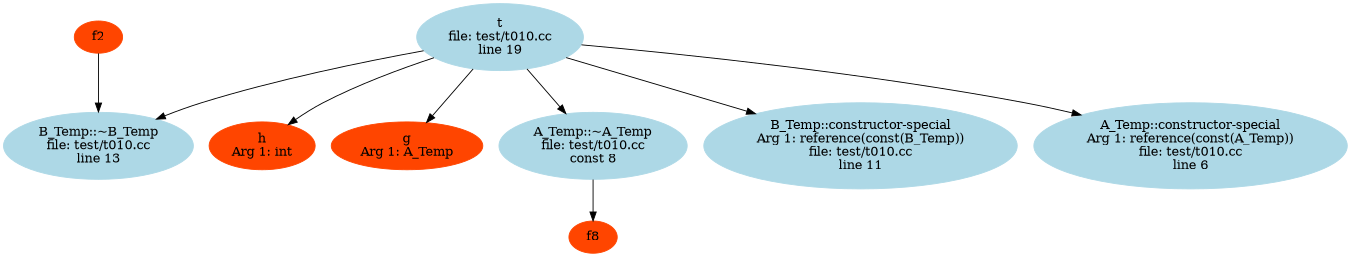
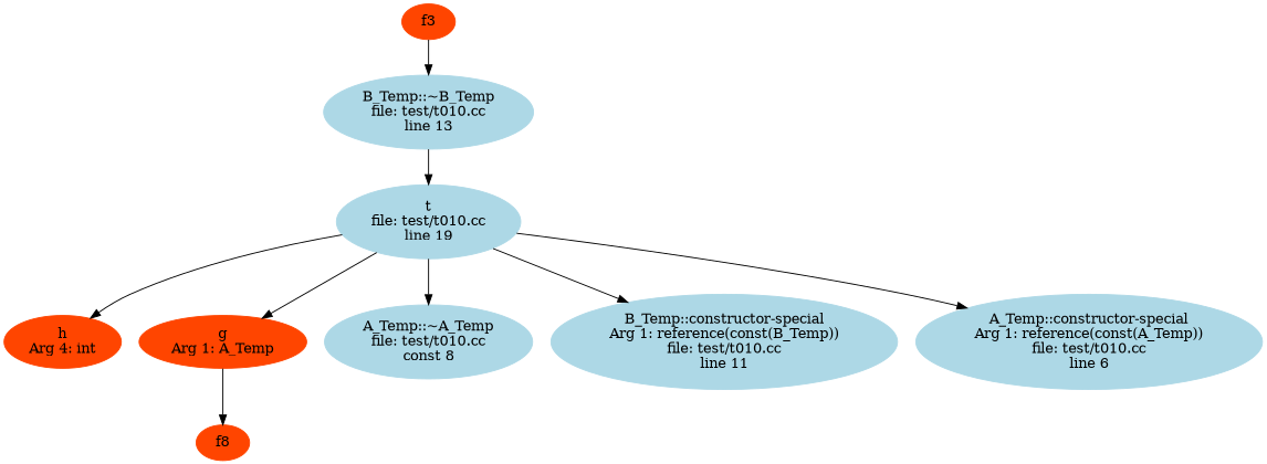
  digraph {
    node [color=lightblue style=filled]
    edge [arrowtail=odot]
    n1 [label="t\nfile: test/t010.cc\nline 19"]
    n2 [label="B_Temp::~B_Temp\nfile: test/t010.cc\nline 13"]
-   n3 [color=OrangeRed label="h\nArg 1: int"]
+   n3 [color=OrangeRed label="h\nArg 4: int"]
    n4 [color=OrangeRed label="g\nArg 1: A_Temp"]
    n5 [label="A_Temp::~A_Temp\nfile: test/t010.cc\nconst 8"]
    n6 [label="B_Temp::constructor-special\nArg 1: reference(const(B_Temp))\nfile: test/t010.cc\nline 11"]
    n7 [label="A_Temp::constructor-special\nArg 1: reference(const(A_Temp))\nfile: test/t010.cc\nline 6"]
    n8 [color=OrangeRed label=f8]
-   n9 [color=OrangeRed label=f2]
-   n1 -> n2
+   n9 [color=OrangeRed label=f3]
+   n2 -> n1
    n1 -> n3
    n1 -> n4
    n1 -> n5
    n1 -> n6
    n1 -> n7
-   n5 -> n8
+   n4 -> n8
    n9 -> n2
  }
